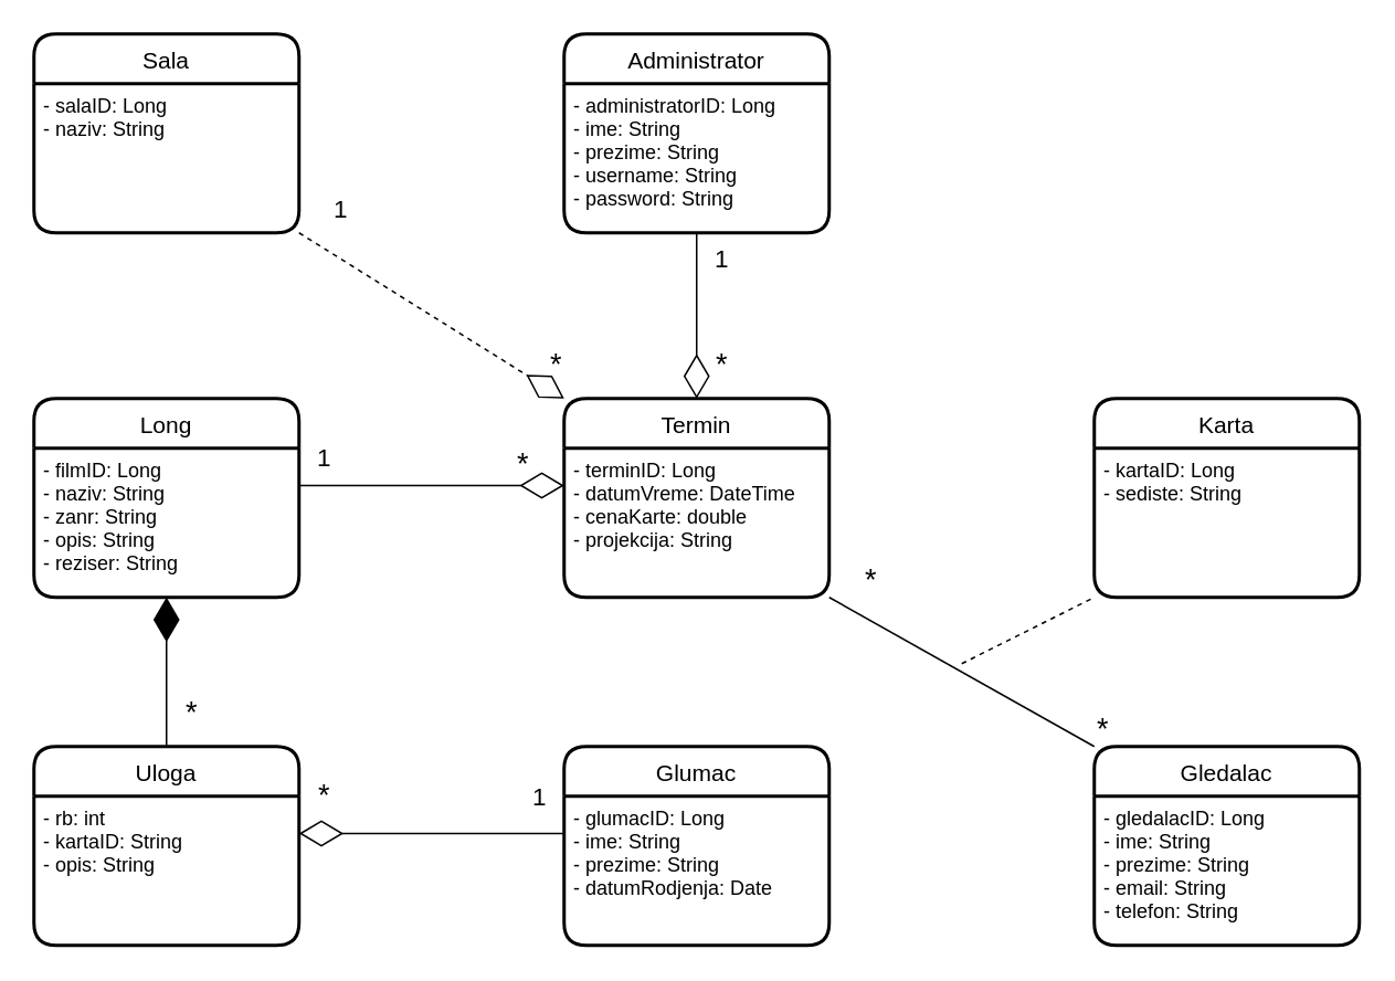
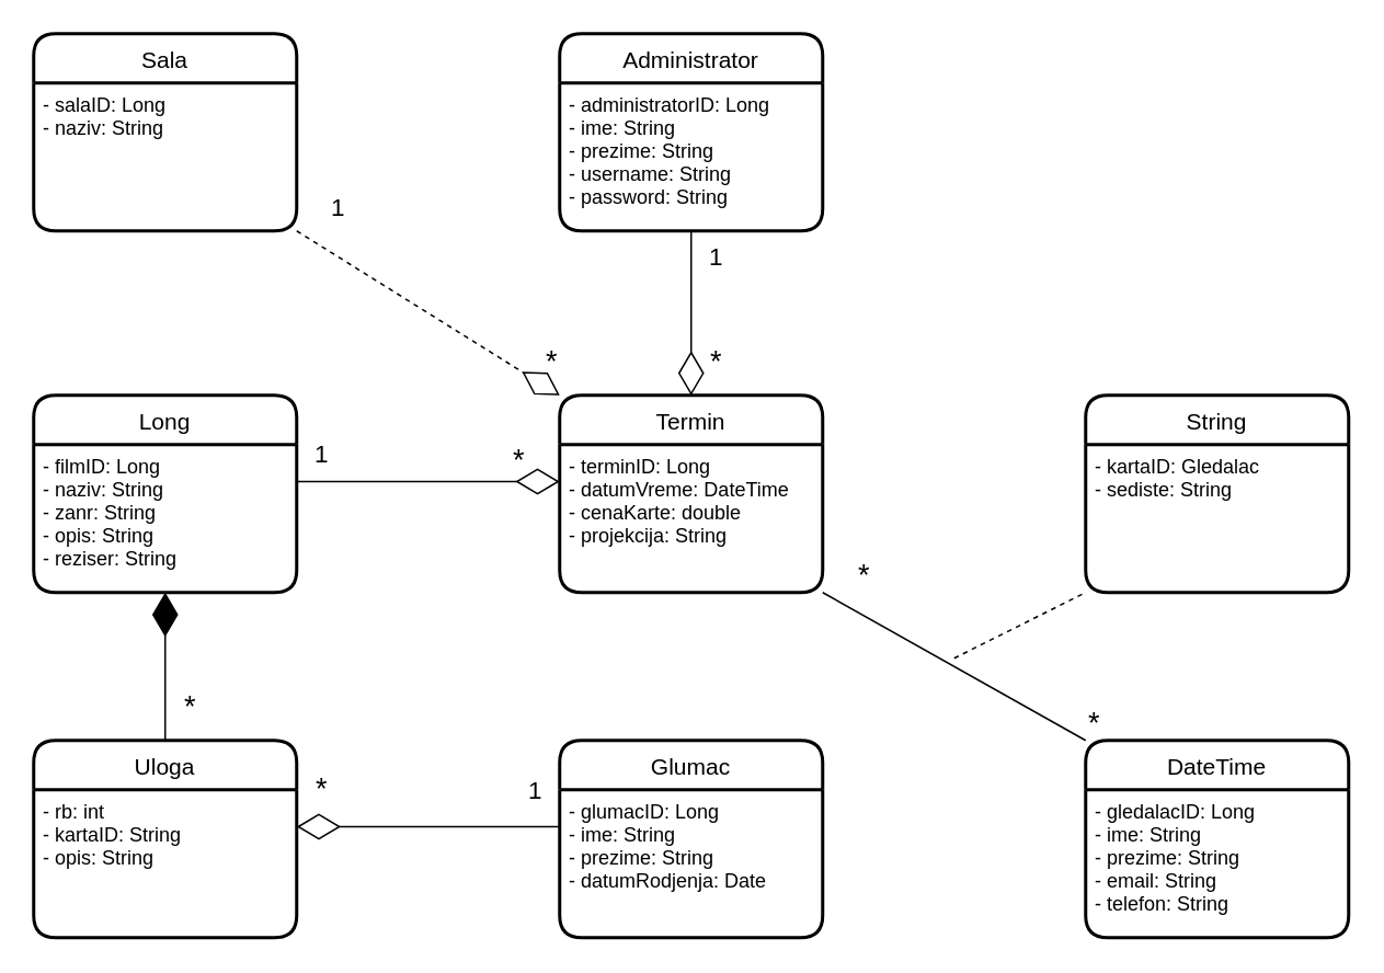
  <mxCell id="0" />
  <mxCell id="1" parent="0" />
  <mxCell id="2" value="Administrator" style="swimlane;childLayout=stackLayout;horizontal=1;startSize=30;horizontalStack=0;rounded=1;fontSize=14;fontStyle=0;strokeWidth=2;resizeParent=0;resizeLast=1;shadow=0;dashed=0;align=center;" parent="1" vertex="1"><mxGeometry x="340" y="20" width="160" height="120" as="geometry" /></mxCell>
  <mxCell id="3" value="- administratorID: Long&#10;- ime: String&#10;- prezime: String&#10;- username: String&#10;- password: String" style="align=left;strokeColor=none;fillColor=none;spacingLeft=4;fontSize=12;verticalAlign=top;resizable=0;rotatable=0;part=1;" parent="2" vertex="1"><mxGeometry y="30" width="160" height="90" as="geometry" /></mxCell>
  <mxCell id="4" value="Termin" style="swimlane;childLayout=stackLayout;horizontal=1;startSize=30;horizontalStack=0;rounded=1;fontSize=14;fontStyle=0;strokeWidth=2;resizeParent=0;resizeLast=1;shadow=0;dashed=0;align=center;" parent="1" vertex="1"><mxGeometry x="340" y="240" width="160" height="120" as="geometry" /></mxCell>
  <mxCell id="5" value="- terminID: Long&#10;- datumVreme: DateTime&#10;- cenaKarte: double&#10;- projekcija: String" style="align=left;strokeColor=none;fillColor=none;spacingLeft=4;fontSize=12;verticalAlign=top;resizable=0;rotatable=0;part=1;" parent="4" vertex="1"><mxGeometry y="30" width="160" height="90" as="geometry" /></mxCell>
- <mxCell id="6" value="Karta" style="swimlane;childLayout=stackLayout;horizontal=1;startSize=30;horizontalStack=0;rounded=1;fontSize=14;fontStyle=0;strokeWidth=2;resizeParent=0;resizeLast=1;shadow=0;dashed=0;align=center;" parent="1" vertex="1"><mxGeometry x="660" y="240" width="160" height="120" as="geometry" /></mxCell>
- <mxCell id="7" value="- kartaID: Long&#10;- sediste: String" style="align=left;strokeColor=none;fillColor=none;spacingLeft=4;fontSize=12;verticalAlign=top;resizable=0;rotatable=0;part=1;" parent="6" vertex="1"><mxGeometry y="30" width="160" height="90" as="geometry" /></mxCell>
- <mxCell id="8" value="Gledalac" style="swimlane;childLayout=stackLayout;horizontal=1;startSize=30;horizontalStack=0;rounded=1;fontSize=14;fontStyle=0;strokeWidth=2;resizeParent=0;resizeLast=1;shadow=0;dashed=0;align=center;" parent="1" vertex="1"><mxGeometry x="660" y="450" width="160" height="120" as="geometry" /></mxCell>
+ <mxCell id="6" value="String" style="swimlane;childLayout=stackLayout;horizontal=1;startSize=30;horizontalStack=0;rounded=1;fontSize=14;fontStyle=0;strokeWidth=2;resizeParent=0;resizeLast=1;shadow=0;dashed=0;align=center;" parent="1" vertex="1"><mxGeometry x="660" y="240" width="160" height="120" as="geometry" /></mxCell>
+ <mxCell id="7" value="- kartaID: Gledalac&#10;- sediste: String" style="align=left;strokeColor=none;fillColor=none;spacingLeft=4;fontSize=12;verticalAlign=top;resizable=0;rotatable=0;part=1;" parent="6" vertex="1"><mxGeometry y="30" width="160" height="90" as="geometry" /></mxCell>
+ <mxCell id="8" value="DateTime" style="swimlane;childLayout=stackLayout;horizontal=1;startSize=30;horizontalStack=0;rounded=1;fontSize=14;fontStyle=0;strokeWidth=2;resizeParent=0;resizeLast=1;shadow=0;dashed=0;align=center;" parent="1" vertex="1"><mxGeometry x="660" y="450" width="160" height="120" as="geometry" /></mxCell>
  <mxCell id="9" value="- gledalacID: Long&#10;- ime: String&#10;- prezime: String&#10;- email: String&#10;- telefon: String" style="align=left;strokeColor=none;fillColor=none;spacingLeft=4;fontSize=12;verticalAlign=top;resizable=0;rotatable=0;part=1;" parent="8" vertex="1"><mxGeometry y="30" width="160" height="90" as="geometry" /></mxCell>
  <mxCell id="10" value="Long" style="swimlane;childLayout=stackLayout;horizontal=1;startSize=30;horizontalStack=0;rounded=1;fontSize=14;fontStyle=0;strokeWidth=2;resizeParent=0;resizeLast=1;shadow=0;dashed=0;align=center;" parent="1" vertex="1"><mxGeometry x="20" y="240" width="160" height="120" as="geometry" /></mxCell>
  <mxCell id="11" value="- filmID: Long&#10;- naziv: String&#10;- zanr: String&#10;- opis: String&#10;- reziser: String" style="align=left;strokeColor=none;fillColor=none;spacingLeft=4;fontSize=12;verticalAlign=top;resizable=0;rotatable=0;part=1;" parent="10" vertex="1"><mxGeometry y="30" width="160" height="90" as="geometry" /></mxCell>
  <mxCell id="12" value="Sala" style="swimlane;childLayout=stackLayout;horizontal=1;startSize=30;horizontalStack=0;rounded=1;fontSize=14;fontStyle=0;strokeWidth=2;resizeParent=0;resizeLast=1;shadow=0;dashed=0;align=center;" parent="1" vertex="1"><mxGeometry x="20" y="20" width="160" height="120" as="geometry" /></mxCell>
  <mxCell id="13" value="- salaID: Long&#10;- naziv: String" style="align=left;strokeColor=none;fillColor=none;spacingLeft=4;fontSize=12;verticalAlign=top;resizable=0;rotatable=0;part=1;" parent="12" vertex="1"><mxGeometry y="30" width="160" height="90" as="geometry" /></mxCell>
  <mxCell id="14" value="Uloga" style="swimlane;childLayout=stackLayout;horizontal=1;startSize=30;horizontalStack=0;rounded=1;fontSize=14;fontStyle=0;strokeWidth=2;resizeParent=0;resizeLast=1;shadow=0;dashed=0;align=center;" parent="1" vertex="1"><mxGeometry x="20" y="450" width="160" height="120" as="geometry" /></mxCell>
  <mxCell id="15" value="- rb: int&#10;- kartaID: String&#10;- opis: String" style="align=left;strokeColor=none;fillColor=none;spacingLeft=4;fontSize=12;verticalAlign=top;resizable=0;rotatable=0;part=1;" parent="14" vertex="1"><mxGeometry y="30" width="160" height="90" as="geometry" /></mxCell>
  <mxCell id="16" value="" style="endArrow=none;html=1;rounded=0;entryX=1;entryY=1;entryDx=0;entryDy=0;exitX=0;exitY=0;exitDx=0;exitDy=0;" parent="1" source="8" target="5" edge="1"><mxGeometry width="50" height="50" relative="1" as="geometry"><mxPoint x="190" y="302.5" as="sourcePoint" /><mxPoint x="350" y="302.5" as="targetPoint" /></mxGeometry></mxCell>
  <mxCell id="17" value="" style="endArrow=none;dashed=1;html=1;rounded=0;entryX=0;entryY=1;entryDx=0;entryDy=0;" parent="1" target="7" edge="1"><mxGeometry width="50" height="50" relative="1" as="geometry"><mxPoint x="580" y="400" as="sourcePoint" /><mxPoint x="560" y="330" as="targetPoint" /></mxGeometry></mxCell>
  <mxCell id="18" value="" style="endArrow=diamondThin;endFill=1;endSize=24;html=1;rounded=0;exitX=0.5;exitY=0;exitDx=0;exitDy=0;entryX=0.5;entryY=1;entryDx=0;entryDy=0;" parent="1" source="14" target="11" edge="1"><mxGeometry width="160" relative="1" as="geometry"><mxPoint x="460" y="370" as="sourcePoint" /><mxPoint x="620" y="370" as="targetPoint" /></mxGeometry></mxCell>
  <mxCell id="19" value="1" style="text;html=1;align=center;verticalAlign=middle;resizable=0;points=[];autosize=1;strokeColor=none;fillColor=none;fontSize=15;" parent="1" vertex="1"><mxGeometry x="420" y="140" width="30" height="30" as="geometry" /></mxCell>
  <mxCell id="20" value="1" style="text;html=1;align=center;verticalAlign=middle;resizable=0;points=[];autosize=1;strokeColor=none;fillColor=none;fontSize=15;" parent="1" vertex="1"><mxGeometry x="190" y="110" width="30" height="30" as="geometry" /></mxCell>
  <mxCell id="21" value="1" style="text;html=1;align=center;verticalAlign=middle;resizable=0;points=[];autosize=1;strokeColor=none;fillColor=none;fontSize=15;" parent="1" vertex="1"><mxGeometry x="180" y="260" width="30" height="30" as="geometry" /></mxCell>
  <mxCell id="22" value="*" style="text;html=1;align=center;verticalAlign=middle;resizable=0;points=[];autosize=1;strokeColor=none;fillColor=none;fontSize=18;" parent="1" vertex="1"><mxGeometry x="320" y="200" width="30" height="40" as="geometry" /></mxCell>
  <mxCell id="23" value="*" style="text;html=1;align=center;verticalAlign=middle;resizable=0;points=[];autosize=1;strokeColor=none;fillColor=none;fontSize=18;" parent="1" vertex="1"><mxGeometry x="420" y="200" width="30" height="40" as="geometry" /></mxCell>
  <mxCell id="24" value="*" style="text;html=1;align=center;verticalAlign=middle;resizable=0;points=[];autosize=1;strokeColor=none;fillColor=none;fontSize=18;" parent="1" vertex="1"><mxGeometry x="300" y="260" width="30" height="40" as="geometry" /></mxCell>
  <mxCell id="25" value="*" style="text;html=1;align=center;verticalAlign=middle;resizable=0;points=[];autosize=1;strokeColor=none;fillColor=none;fontSize=18;" parent="1" vertex="1"><mxGeometry x="100" y="410" width="30" height="40" as="geometry" /></mxCell>
  <mxCell id="26" value="*" style="text;html=1;align=center;verticalAlign=middle;resizable=0;points=[];autosize=1;strokeColor=none;fillColor=none;fontSize=18;" parent="1" vertex="1"><mxGeometry x="650" y="420" width="30" height="40" as="geometry" /></mxCell>
  <mxCell id="27" value="*" style="text;html=1;align=center;verticalAlign=middle;resizable=0;points=[];autosize=1;strokeColor=none;fillColor=none;fontSize=18;" parent="1" vertex="1"><mxGeometry x="510" y="330" width="30" height="40" as="geometry" /></mxCell>
  <mxCell id="28" value="" style="endArrow=diamondThin;endFill=0;endSize=24;html=1;rounded=0;exitX=1;exitY=0.25;exitDx=0;exitDy=0;entryX=0;entryY=0.25;entryDx=0;entryDy=0;" parent="1" source="11" target="5" edge="1"><mxGeometry width="160" relative="1" as="geometry"><mxPoint x="340" y="320" as="sourcePoint" /><mxPoint x="500" y="320" as="targetPoint" /></mxGeometry></mxCell>
  <mxCell id="29" value="" style="endArrow=diamondThin;endFill=0;endSize=24;html=1;rounded=0;exitX=0.5;exitY=1;exitDx=0;exitDy=0;entryX=0.5;entryY=0;entryDx=0;entryDy=0;" parent="1" source="3" target="4" edge="1"><mxGeometry width="160" relative="1" as="geometry"><mxPoint x="190" y="303" as="sourcePoint" /><mxPoint x="350" y="303" as="targetPoint" /></mxGeometry></mxCell>
  <mxCell id="30" value="" style="endArrow=diamondThin;endFill=0;endSize=24;html=1;rounded=0;exitX=1;exitY=1;exitDx=0;exitDy=0;entryX=0;entryY=0;entryDx=0;entryDy=0;dashed=1;" parent="1" source="13" target="4" edge="1"><mxGeometry width="160" relative="1" as="geometry"><mxPoint x="600" y="170" as="sourcePoint" /><mxPoint x="610" y="220" as="targetPoint" /></mxGeometry></mxCell>
  <mxCell id="31" value="Glumac" style="swimlane;childLayout=stackLayout;horizontal=1;startSize=30;horizontalStack=0;rounded=1;fontSize=14;fontStyle=0;strokeWidth=2;resizeParent=0;resizeLast=1;shadow=0;dashed=0;align=center;" vertex="1" parent="1"><mxGeometry x="340" y="450" width="160" height="120" as="geometry" /></mxCell>
  <mxCell id="32" value="- glumacID: Long&#10;- ime: String&#10;- prezime: String&#10;- datumRodjenja: Date" style="align=left;strokeColor=none;fillColor=none;spacingLeft=4;fontSize=12;verticalAlign=top;resizable=0;rotatable=0;part=1;" vertex="1" parent="31"><mxGeometry y="30" width="160" height="90" as="geometry" /></mxCell>
  <mxCell id="33" value="" style="endArrow=diamondThin;endFill=0;endSize=24;html=1;rounded=0;exitX=0;exitY=0.25;exitDx=0;exitDy=0;entryX=1;entryY=0.25;entryDx=0;entryDy=0;" edge="1" parent="1" source="32" target="15"><mxGeometry width="160" relative="1" as="geometry"><mxPoint x="190" y="303" as="sourcePoint" /><mxPoint x="350" y="303" as="targetPoint" /></mxGeometry></mxCell>
  <mxCell id="34" value="*" style="text;html=1;align=center;verticalAlign=middle;resizable=0;points=[];autosize=1;strokeColor=none;fillColor=none;fontSize=18;" vertex="1" parent="1"><mxGeometry x="180" y="460" width="30" height="40" as="geometry" /></mxCell>
  <mxCell id="35" value="1" style="text;html=1;align=center;verticalAlign=middle;resizable=0;points=[];autosize=1;strokeColor=none;fillColor=none;fontSize=15;" vertex="1" parent="1"><mxGeometry x="310" y="465" width="30" height="30" as="geometry" /></mxCell>
